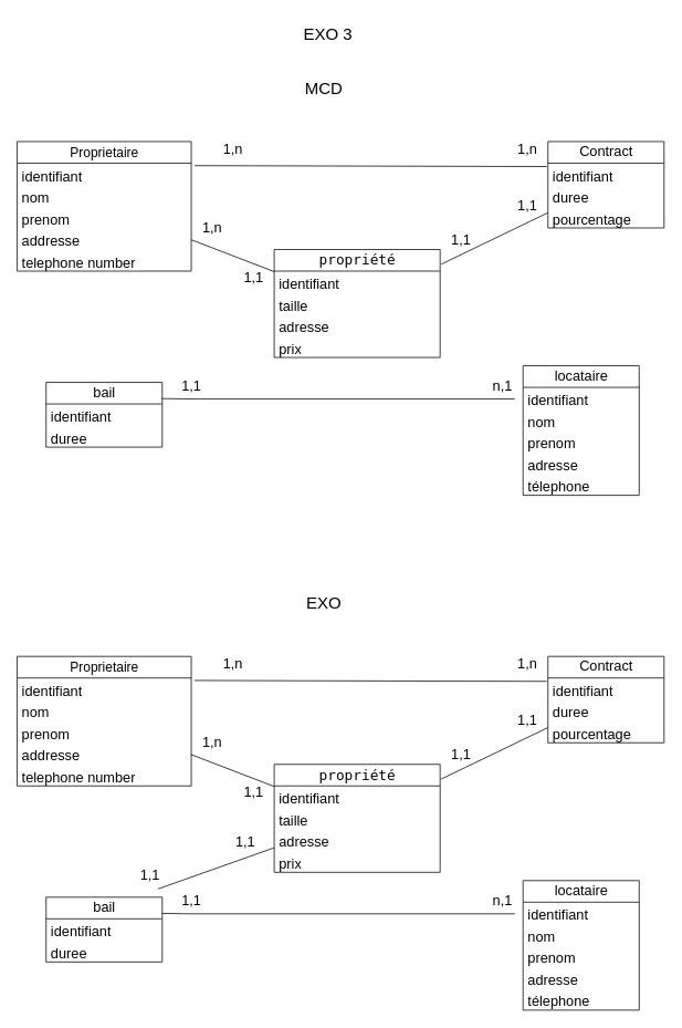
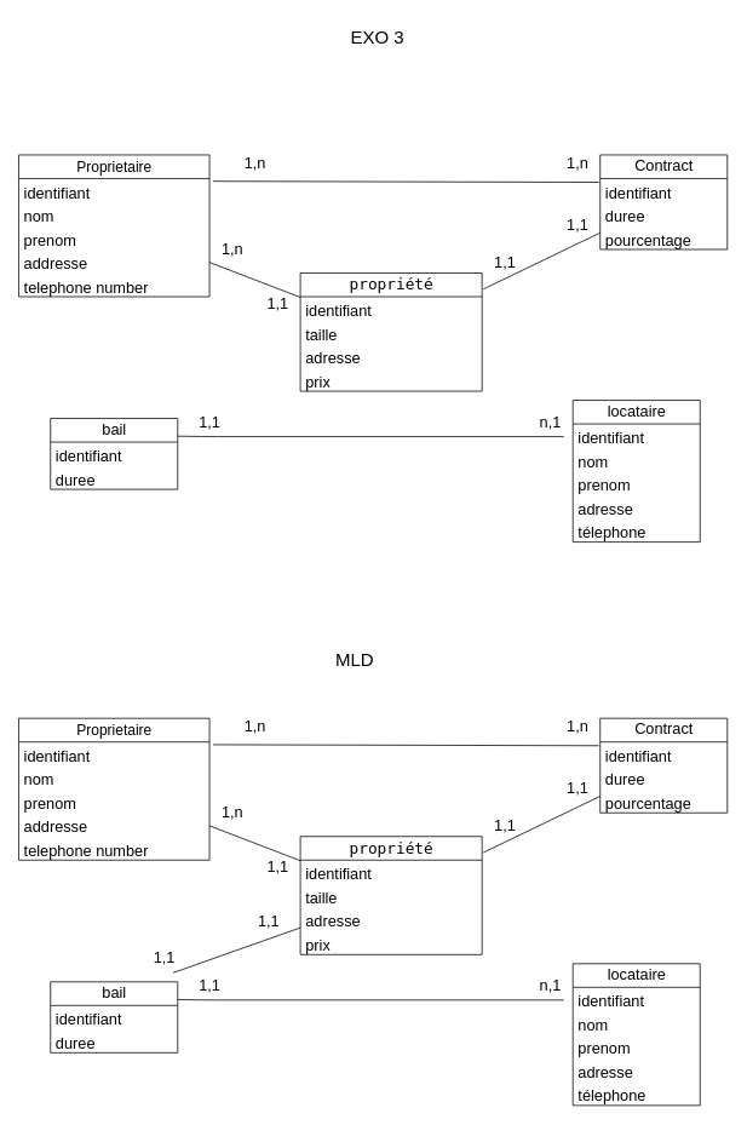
  <mxCell id="0" />
  <mxCell id="1" parent="0" />
- <mxCell id="2" value="&lt;font style=&quot;font-size: 20px;&quot;&gt;EXO 3&lt;/font&gt;" style="text;html=1;strokeColor=none;fillColor=none;align=center;verticalAlign=middle;whiteSpace=wrap;rounded=0;fontSize=12;" vertex="1" parent="1"><mxGeometry x="290" y="20" width="210" height="40" as="geometry" /></mxCell>
- <mxCell id="3" value="MCD" style="text;html=1;strokeColor=none;fillColor=none;align=center;verticalAlign=middle;whiteSpace=wrap;rounded=0;fontSize=20;" vertex="1" parent="1"><mxGeometry x="360" y="90" width="60" height="30" as="geometry" /></mxCell>
+ <mxCell id="2" value="&lt;font style=&quot;font-size: 20px;&quot;&gt;EXO 3&lt;/font&gt;" style="text;html=1;strokeColor=none;fillColor=none;align=center;verticalAlign=middle;whiteSpace=wrap;rounded=0;fontSize=12;" vertex="1" parent="1"><mxGeometry x="310" y="20" width="210" height="40" as="geometry" /></mxCell>
  <mxCell id="4" value="Proprietaire" style="swimlane;fontStyle=0;childLayout=stackLayout;horizontal=1;startSize=26;fillColor=none;horizontalStack=0;resizeParent=1;resizeParentMax=0;resizeLast=0;collapsible=1;marginBottom=0;html=1;fontSize=16;" vertex="1" parent="1"><mxGeometry x="20" y="170" width="210" height="156" as="geometry" /></mxCell>
  <mxCell id="5" value="identifiant" style="text;strokeColor=none;fillColor=none;align=left;verticalAlign=top;spacingLeft=4;spacingRight=4;overflow=hidden;rotatable=0;points=[[0,0.5],[1,0.5]];portConstraint=eastwest;whiteSpace=wrap;html=1;fontSize=17;" vertex="1" parent="4"><mxGeometry y="26" width="210" height="26" as="geometry" /></mxCell>
  <mxCell id="6" value="nom" style="text;strokeColor=none;fillColor=none;align=left;verticalAlign=top;spacingLeft=4;spacingRight=4;overflow=hidden;rotatable=0;points=[[0,0.5],[1,0.5]];portConstraint=eastwest;whiteSpace=wrap;html=1;fontSize=17;" vertex="1" parent="4"><mxGeometry y="52" width="210" height="26" as="geometry" /></mxCell>
  <mxCell id="7" value="prenom" style="text;strokeColor=none;fillColor=none;align=left;verticalAlign=top;spacingLeft=4;spacingRight=4;overflow=hidden;rotatable=0;points=[[0,0.5],[1,0.5]];portConstraint=eastwest;whiteSpace=wrap;html=1;fontSize=17;" vertex="1" parent="4"><mxGeometry y="78" width="210" height="26" as="geometry" /></mxCell>
  <mxCell id="8" value="addresse" style="text;strokeColor=none;fillColor=none;align=left;verticalAlign=top;spacingLeft=4;spacingRight=4;overflow=hidden;rotatable=0;points=[[0,0.5],[1,0.5]];portConstraint=eastwest;whiteSpace=wrap;html=1;fontSize=17;" vertex="1" parent="4"><mxGeometry y="104" width="210" height="26" as="geometry" /></mxCell>
  <mxCell id="9" value="telephone number" style="text;strokeColor=none;fillColor=none;align=left;verticalAlign=top;spacingLeft=4;spacingRight=4;overflow=hidden;rotatable=0;points=[[0,0.5],[1,0.5]];portConstraint=eastwest;whiteSpace=wrap;html=1;fontSize=17;" vertex="1" parent="4"><mxGeometry y="130" width="210" height="26" as="geometry" /></mxCell>
  <mxCell id="10" value="&lt;pre aria-label=&quot;Translated text: propriété&quot; dir=&quot;ltr&quot; data-ved=&quot;2ahUKEwib8JXSwZ-LAxUSUaQEHeegJhEQ3ewLegQIBxAU&quot; style=&quot;&quot; id=&quot;tw-target-text&quot; data-placeholder=&quot;Translation&quot; class=&quot;tw-data-text tw-text-large tw-ta&quot;&gt;propriété&lt;/pre&gt;" style="swimlane;fontStyle=0;childLayout=stackLayout;horizontal=1;startSize=26;fillColor=none;horizontalStack=0;resizeParent=1;resizeParentMax=0;resizeLast=0;collapsible=1;marginBottom=0;html=1;fontSize=17;align=center;" vertex="1" parent="1"><mxGeometry x="330" y="300" width="200" height="130" as="geometry" /></mxCell>
  <mxCell id="11" value="identifiant" style="text;strokeColor=none;fillColor=none;align=left;verticalAlign=top;spacingLeft=4;spacingRight=4;overflow=hidden;rotatable=0;points=[[0,0.5],[1,0.5]];portConstraint=eastwest;whiteSpace=wrap;html=1;fontSize=17;" vertex="1" parent="10"><mxGeometry y="26" width="200" height="26" as="geometry" /></mxCell>
  <mxCell id="12" value="taille" style="text;strokeColor=none;fillColor=none;align=left;verticalAlign=top;spacingLeft=4;spacingRight=4;overflow=hidden;rotatable=0;points=[[0,0.5],[1,0.5]];portConstraint=eastwest;whiteSpace=wrap;html=1;fontSize=17;" vertex="1" parent="10"><mxGeometry y="52" width="200" height="26" as="geometry" /></mxCell>
  <mxCell id="13" value="adresse" style="text;strokeColor=none;fillColor=none;align=left;verticalAlign=top;spacingLeft=4;spacingRight=4;overflow=hidden;rotatable=0;points=[[0,0.5],[1,0.5]];portConstraint=eastwest;whiteSpace=wrap;html=1;fontSize=17;" vertex="1" parent="10"><mxGeometry y="78" width="200" height="26" as="geometry" /></mxCell>
  <mxCell id="14" value="prix" style="text;strokeColor=none;fillColor=none;align=left;verticalAlign=top;spacingLeft=4;spacingRight=4;overflow=hidden;rotatable=0;points=[[0,0.5],[1,0.5]];portConstraint=eastwest;whiteSpace=wrap;html=1;fontSize=17;" vertex="1" parent="10"><mxGeometry y="104" width="200" height="26" as="geometry" /></mxCell>
  <mxCell id="15" value="Contract" style="swimlane;fontStyle=0;childLayout=stackLayout;horizontal=1;startSize=26;fillColor=none;horizontalStack=0;resizeParent=1;resizeParentMax=0;resizeLast=0;collapsible=1;marginBottom=0;html=1;fontSize=17;" vertex="1" parent="1"><mxGeometry x="660" y="170" width="140" height="104" as="geometry" /></mxCell>
  <mxCell id="16" value="identifiant" style="text;strokeColor=none;fillColor=none;align=left;verticalAlign=top;spacingLeft=4;spacingRight=4;overflow=hidden;rotatable=0;points=[[0,0.5],[1,0.5]];portConstraint=eastwest;whiteSpace=wrap;html=1;fontSize=17;" vertex="1" parent="15"><mxGeometry y="26" width="140" height="26" as="geometry" /></mxCell>
  <mxCell id="17" value="duree" style="text;strokeColor=none;fillColor=none;align=left;verticalAlign=top;spacingLeft=4;spacingRight=4;overflow=hidden;rotatable=0;points=[[0,0.5],[1,0.5]];portConstraint=eastwest;whiteSpace=wrap;html=1;fontSize=17;" vertex="1" parent="15"><mxGeometry y="52" width="140" height="26" as="geometry" /></mxCell>
  <mxCell id="18" value="pourcentage" style="text;strokeColor=none;fillColor=none;align=left;verticalAlign=top;spacingLeft=4;spacingRight=4;overflow=hidden;rotatable=0;points=[[0,0.5],[1,0.5]];portConstraint=eastwest;whiteSpace=wrap;html=1;fontSize=17;" vertex="1" parent="15"><mxGeometry y="78" width="140" height="26" as="geometry" /></mxCell>
  <mxCell id="19" value="bail" style="swimlane;fontStyle=0;childLayout=stackLayout;horizontal=1;startSize=26;fillColor=none;horizontalStack=0;resizeParent=1;resizeParentMax=0;resizeLast=0;collapsible=1;marginBottom=0;html=1;fontSize=17;" vertex="1" parent="1"><mxGeometry x="55" y="460" width="140" height="78" as="geometry" /></mxCell>
  <mxCell id="20" value="identifiant" style="text;strokeColor=none;fillColor=none;align=left;verticalAlign=top;spacingLeft=4;spacingRight=4;overflow=hidden;rotatable=0;points=[[0,0.5],[1,0.5]];portConstraint=eastwest;whiteSpace=wrap;html=1;fontSize=17;" vertex="1" parent="19"><mxGeometry y="26" width="140" height="26" as="geometry" /></mxCell>
  <mxCell id="21" value="duree" style="text;strokeColor=none;fillColor=none;align=left;verticalAlign=top;spacingLeft=4;spacingRight=4;overflow=hidden;rotatable=0;points=[[0,0.5],[1,0.5]];portConstraint=eastwest;whiteSpace=wrap;html=1;fontSize=17;" vertex="1" parent="19"><mxGeometry y="52" width="140" height="26" as="geometry" /></mxCell>
  <mxCell id="22" value="locataire" style="swimlane;fontStyle=0;childLayout=stackLayout;horizontal=1;startSize=26;fillColor=none;horizontalStack=0;resizeParent=1;resizeParentMax=0;resizeLast=0;collapsible=1;marginBottom=0;html=1;fontSize=17;" vertex="1" parent="1"><mxGeometry x="630" y="440" width="140" height="156" as="geometry" /></mxCell>
  <mxCell id="23" value="identifiant" style="text;strokeColor=none;fillColor=none;align=left;verticalAlign=top;spacingLeft=4;spacingRight=4;overflow=hidden;rotatable=0;points=[[0,0.5],[1,0.5]];portConstraint=eastwest;whiteSpace=wrap;html=1;fontSize=17;" vertex="1" parent="22"><mxGeometry y="26" width="140" height="26" as="geometry" /></mxCell>
  <mxCell id="24" value="nom" style="text;strokeColor=none;fillColor=none;align=left;verticalAlign=top;spacingLeft=4;spacingRight=4;overflow=hidden;rotatable=0;points=[[0,0.5],[1,0.5]];portConstraint=eastwest;whiteSpace=wrap;html=1;fontSize=17;" vertex="1" parent="22"><mxGeometry y="52" width="140" height="26" as="geometry" /></mxCell>
  <mxCell id="25" value="prenom" style="text;strokeColor=none;fillColor=none;align=left;verticalAlign=top;spacingLeft=4;spacingRight=4;overflow=hidden;rotatable=0;points=[[0,0.5],[1,0.5]];portConstraint=eastwest;whiteSpace=wrap;html=1;fontSize=17;" vertex="1" parent="22"><mxGeometry y="78" width="140" height="26" as="geometry" /></mxCell>
  <mxCell id="26" value="adresse&amp;nbsp;" style="text;strokeColor=none;fillColor=none;align=left;verticalAlign=top;spacingLeft=4;spacingRight=4;overflow=hidden;rotatable=0;points=[[0,0.5],[1,0.5]];portConstraint=eastwest;whiteSpace=wrap;html=1;fontSize=17;" vertex="1" parent="22"><mxGeometry y="104" width="140" height="26" as="geometry" /></mxCell>
  <mxCell id="27" value="télephone" style="text;strokeColor=none;fillColor=none;align=left;verticalAlign=top;spacingLeft=4;spacingRight=4;overflow=hidden;rotatable=0;points=[[0,0.5],[1,0.5]];portConstraint=eastwest;whiteSpace=wrap;html=1;fontSize=17;" vertex="1" parent="22"><mxGeometry y="130" width="140" height="26" as="geometry" /></mxCell>
  <mxCell id="28" value="" style="endArrow=none;html=1;fontSize=17;exitX=1.019;exitY=0.115;exitDx=0;exitDy=0;exitPerimeter=0;entryX=-0.01;entryY=0.156;entryDx=0;entryDy=0;entryPerimeter=0;" edge="1" parent="1" source="5" target="16"><mxGeometry width="50" height="50" relative="1" as="geometry"><mxPoint x="370" y="380" as="sourcePoint" /><mxPoint x="420" y="330" as="targetPoint" /></mxGeometry></mxCell>
  <mxCell id="29" value="1,n" style="text;html=1;align=center;verticalAlign=middle;resizable=0;points=[];autosize=1;strokeColor=none;fillColor=none;fontSize=17;" vertex="1" parent="1"><mxGeometry x="255" y="165" width="50" height="30" as="geometry" /></mxCell>
  <mxCell id="30" value="1,n" style="text;html=1;align=center;verticalAlign=middle;resizable=0;points=[];autosize=1;strokeColor=none;fillColor=none;fontSize=17;" vertex="1" parent="1"><mxGeometry x="610" y="165" width="50" height="30" as="geometry" /></mxCell>
  <mxCell id="31" value="" style="endArrow=none;html=1;fontSize=17;" edge="1" parent="1" source="4" target="10"><mxGeometry width="50" height="50" relative="1" as="geometry"><mxPoint x="310" y="290" as="sourcePoint" /><mxPoint x="360" y="240" as="targetPoint" /><Array as="points" /></mxGeometry></mxCell>
  <mxCell id="32" value="1,1" style="text;html=1;align=center;verticalAlign=middle;resizable=0;points=[];autosize=1;strokeColor=none;fillColor=none;fontSize=17;" vertex="1" parent="1"><mxGeometry x="280" y="320" width="50" height="30" as="geometry" /></mxCell>
  <mxCell id="33" value="1,n" style="text;html=1;align=center;verticalAlign=middle;resizable=0;points=[];autosize=1;strokeColor=none;fillColor=none;fontSize=17;" vertex="1" parent="1"><mxGeometry x="230" y="260" width="50" height="30" as="geometry" /></mxCell>
  <mxCell id="34" value="" style="endArrow=none;html=1;fontSize=17;exitX=1;exitY=0.25;exitDx=0;exitDy=0;" edge="1" parent="1" source="19"><mxGeometry width="50" height="50" relative="1" as="geometry"><mxPoint x="370" y="380" as="sourcePoint" /><mxPoint x="620" y="480" as="targetPoint" /><Array as="points"><mxPoint x="230" y="480" /></Array></mxGeometry></mxCell>
  <mxCell id="35" value="1,1" style="text;html=1;align=center;verticalAlign=middle;resizable=0;points=[];autosize=1;strokeColor=none;fillColor=none;fontSize=17;" vertex="1" parent="1"><mxGeometry x="205" y="450" width="50" height="30" as="geometry" /></mxCell>
  <mxCell id="36" value="n,1" style="text;html=1;align=center;verticalAlign=middle;resizable=0;points=[];autosize=1;strokeColor=none;fillColor=none;fontSize=17;" vertex="1" parent="1"><mxGeometry x="580" y="450" width="50" height="30" as="geometry" /></mxCell>
  <mxCell id="37" value="" style="endArrow=none;html=1;fontSize=17;exitX=1.007;exitY=0.136;exitDx=0;exitDy=0;exitPerimeter=0;" edge="1" parent="1" source="10" target="15"><mxGeometry width="50" height="50" relative="1" as="geometry"><mxPoint x="370" y="380" as="sourcePoint" /><mxPoint x="420" y="330" as="targetPoint" /></mxGeometry></mxCell>
  <mxCell id="38" value="1,1" style="text;html=1;align=center;verticalAlign=middle;resizable=0;points=[];autosize=1;strokeColor=none;fillColor=none;fontSize=17;" vertex="1" parent="1"><mxGeometry x="610" y="233" width="50" height="30" as="geometry" /></mxCell>
  <mxCell id="39" value="1,1" style="text;html=1;align=center;verticalAlign=middle;resizable=0;points=[];autosize=1;strokeColor=none;fillColor=none;fontSize=17;" vertex="1" parent="1"><mxGeometry x="530" y="274" width="50" height="30" as="geometry" /></mxCell>
- <mxCell id="40" value="EXO" style="text;html=1;strokeColor=none;fillColor=none;align=center;verticalAlign=middle;whiteSpace=wrap;rounded=0;fontSize=20;" vertex="1" parent="1"><mxGeometry x="360" y="710" width="60" height="30" as="geometry" /></mxCell>
+ <mxCell id="40" value="MLD" style="text;html=1;strokeColor=none;fillColor=none;align=center;verticalAlign=middle;whiteSpace=wrap;rounded=0;fontSize=20;" vertex="1" parent="1"><mxGeometry x="360" y="710" width="60" height="30" as="geometry" /></mxCell>
  <mxCell id="41" value="Proprietaire" style="swimlane;fontStyle=0;childLayout=stackLayout;horizontal=1;startSize=26;fillColor=none;horizontalStack=0;resizeParent=1;resizeParentMax=0;resizeLast=0;collapsible=1;marginBottom=0;html=1;fontSize=16;" vertex="1" parent="1"><mxGeometry x="20" y="790" width="210" height="156" as="geometry" /></mxCell>
  <mxCell id="42" value="identifiant" style="text;strokeColor=none;fillColor=none;align=left;verticalAlign=top;spacingLeft=4;spacingRight=4;overflow=hidden;rotatable=0;points=[[0,0.5],[1,0.5]];portConstraint=eastwest;whiteSpace=wrap;html=1;fontSize=17;" vertex="1" parent="41"><mxGeometry y="26" width="210" height="26" as="geometry" /></mxCell>
  <mxCell id="43" value="nom" style="text;strokeColor=none;fillColor=none;align=left;verticalAlign=top;spacingLeft=4;spacingRight=4;overflow=hidden;rotatable=0;points=[[0,0.5],[1,0.5]];portConstraint=eastwest;whiteSpace=wrap;html=1;fontSize=17;" vertex="1" parent="41"><mxGeometry y="52" width="210" height="26" as="geometry" /></mxCell>
  <mxCell id="44" value="prenom" style="text;strokeColor=none;fillColor=none;align=left;verticalAlign=top;spacingLeft=4;spacingRight=4;overflow=hidden;rotatable=0;points=[[0,0.5],[1,0.5]];portConstraint=eastwest;whiteSpace=wrap;html=1;fontSize=17;" vertex="1" parent="41"><mxGeometry y="78" width="210" height="26" as="geometry" /></mxCell>
  <mxCell id="45" value="addresse" style="text;strokeColor=none;fillColor=none;align=left;verticalAlign=top;spacingLeft=4;spacingRight=4;overflow=hidden;rotatable=0;points=[[0,0.5],[1,0.5]];portConstraint=eastwest;whiteSpace=wrap;html=1;fontSize=17;" vertex="1" parent="41"><mxGeometry y="104" width="210" height="26" as="geometry" /></mxCell>
  <mxCell id="46" value="telephone number" style="text;strokeColor=none;fillColor=none;align=left;verticalAlign=top;spacingLeft=4;spacingRight=4;overflow=hidden;rotatable=0;points=[[0,0.5],[1,0.5]];portConstraint=eastwest;whiteSpace=wrap;html=1;fontSize=17;" vertex="1" parent="41"><mxGeometry y="130" width="210" height="26" as="geometry" /></mxCell>
  <mxCell id="47" value="&lt;pre aria-label=&quot;Translated text: propriété&quot; dir=&quot;ltr&quot; data-ved=&quot;2ahUKEwib8JXSwZ-LAxUSUaQEHeegJhEQ3ewLegQIBxAU&quot; style=&quot;&quot; id=&quot;tw-target-text&quot; data-placeholder=&quot;Translation&quot; class=&quot;tw-data-text tw-text-large tw-ta&quot;&gt;propriété&lt;/pre&gt;" style="swimlane;fontStyle=0;childLayout=stackLayout;horizontal=1;startSize=26;fillColor=none;horizontalStack=0;resizeParent=1;resizeParentMax=0;resizeLast=0;collapsible=1;marginBottom=0;html=1;fontSize=17;align=center;" vertex="1" parent="1"><mxGeometry x="330" y="920" width="200" height="130" as="geometry" /></mxCell>
  <mxCell id="48" value="identifiant" style="text;strokeColor=none;fillColor=none;align=left;verticalAlign=top;spacingLeft=4;spacingRight=4;overflow=hidden;rotatable=0;points=[[0,0.5],[1,0.5]];portConstraint=eastwest;whiteSpace=wrap;html=1;fontSize=17;" vertex="1" parent="47"><mxGeometry y="26" width="200" height="26" as="geometry" /></mxCell>
  <mxCell id="49" value="taille" style="text;strokeColor=none;fillColor=none;align=left;verticalAlign=top;spacingLeft=4;spacingRight=4;overflow=hidden;rotatable=0;points=[[0,0.5],[1,0.5]];portConstraint=eastwest;whiteSpace=wrap;html=1;fontSize=17;" vertex="1" parent="47"><mxGeometry y="52" width="200" height="26" as="geometry" /></mxCell>
  <mxCell id="50" value="adresse" style="text;strokeColor=none;fillColor=none;align=left;verticalAlign=top;spacingLeft=4;spacingRight=4;overflow=hidden;rotatable=0;points=[[0,0.5],[1,0.5]];portConstraint=eastwest;whiteSpace=wrap;html=1;fontSize=17;" vertex="1" parent="47"><mxGeometry y="78" width="200" height="26" as="geometry" /></mxCell>
  <mxCell id="51" value="prix" style="text;strokeColor=none;fillColor=none;align=left;verticalAlign=top;spacingLeft=4;spacingRight=4;overflow=hidden;rotatable=0;points=[[0,0.5],[1,0.5]];portConstraint=eastwest;whiteSpace=wrap;html=1;fontSize=17;" vertex="1" parent="47"><mxGeometry y="104" width="200" height="26" as="geometry" /></mxCell>
  <mxCell id="52" value="Contract" style="swimlane;fontStyle=0;childLayout=stackLayout;horizontal=1;startSize=26;fillColor=none;horizontalStack=0;resizeParent=1;resizeParentMax=0;resizeLast=0;collapsible=1;marginBottom=0;html=1;fontSize=17;" vertex="1" parent="1"><mxGeometry x="660" y="790" width="140" height="104" as="geometry" /></mxCell>
  <mxCell id="53" value="identifiant" style="text;strokeColor=none;fillColor=none;align=left;verticalAlign=top;spacingLeft=4;spacingRight=4;overflow=hidden;rotatable=0;points=[[0,0.5],[1,0.5]];portConstraint=eastwest;whiteSpace=wrap;html=1;fontSize=17;" vertex="1" parent="52"><mxGeometry y="26" width="140" height="26" as="geometry" /></mxCell>
  <mxCell id="54" value="duree" style="text;strokeColor=none;fillColor=none;align=left;verticalAlign=top;spacingLeft=4;spacingRight=4;overflow=hidden;rotatable=0;points=[[0,0.5],[1,0.5]];portConstraint=eastwest;whiteSpace=wrap;html=1;fontSize=17;" vertex="1" parent="52"><mxGeometry y="52" width="140" height="26" as="geometry" /></mxCell>
  <mxCell id="55" value="pourcentage" style="text;strokeColor=none;fillColor=none;align=left;verticalAlign=top;spacingLeft=4;spacingRight=4;overflow=hidden;rotatable=0;points=[[0,0.5],[1,0.5]];portConstraint=eastwest;whiteSpace=wrap;html=1;fontSize=17;" vertex="1" parent="52"><mxGeometry y="78" width="140" height="26" as="geometry" /></mxCell>
  <mxCell id="56" value="bail" style="swimlane;fontStyle=0;childLayout=stackLayout;horizontal=1;startSize=26;fillColor=none;horizontalStack=0;resizeParent=1;resizeParentMax=0;resizeLast=0;collapsible=1;marginBottom=0;html=1;fontSize=17;" vertex="1" parent="1"><mxGeometry x="55" y="1080" width="140" height="78" as="geometry" /></mxCell>
  <mxCell id="57" value="identifiant" style="text;strokeColor=none;fillColor=none;align=left;verticalAlign=top;spacingLeft=4;spacingRight=4;overflow=hidden;rotatable=0;points=[[0,0.5],[1,0.5]];portConstraint=eastwest;whiteSpace=wrap;html=1;fontSize=17;" vertex="1" parent="56"><mxGeometry y="26" width="140" height="26" as="geometry" /></mxCell>
  <mxCell id="58" value="duree" style="text;strokeColor=none;fillColor=none;align=left;verticalAlign=top;spacingLeft=4;spacingRight=4;overflow=hidden;rotatable=0;points=[[0,0.5],[1,0.5]];portConstraint=eastwest;whiteSpace=wrap;html=1;fontSize=17;" vertex="1" parent="56"><mxGeometry y="52" width="140" height="26" as="geometry" /></mxCell>
  <mxCell id="59" value="locataire" style="swimlane;fontStyle=0;childLayout=stackLayout;horizontal=1;startSize=26;fillColor=none;horizontalStack=0;resizeParent=1;resizeParentMax=0;resizeLast=0;collapsible=1;marginBottom=0;html=1;fontSize=17;" vertex="1" parent="1"><mxGeometry x="630" y="1060" width="140" height="156" as="geometry" /></mxCell>
  <mxCell id="60" value="identifiant" style="text;strokeColor=none;fillColor=none;align=left;verticalAlign=top;spacingLeft=4;spacingRight=4;overflow=hidden;rotatable=0;points=[[0,0.5],[1,0.5]];portConstraint=eastwest;whiteSpace=wrap;html=1;fontSize=17;" vertex="1" parent="59"><mxGeometry y="26" width="140" height="26" as="geometry" /></mxCell>
  <mxCell id="61" value="nom" style="text;strokeColor=none;fillColor=none;align=left;verticalAlign=top;spacingLeft=4;spacingRight=4;overflow=hidden;rotatable=0;points=[[0,0.5],[1,0.5]];portConstraint=eastwest;whiteSpace=wrap;html=1;fontSize=17;" vertex="1" parent="59"><mxGeometry y="52" width="140" height="26" as="geometry" /></mxCell>
  <mxCell id="62" value="prenom" style="text;strokeColor=none;fillColor=none;align=left;verticalAlign=top;spacingLeft=4;spacingRight=4;overflow=hidden;rotatable=0;points=[[0,0.5],[1,0.5]];portConstraint=eastwest;whiteSpace=wrap;html=1;fontSize=17;" vertex="1" parent="59"><mxGeometry y="78" width="140" height="26" as="geometry" /></mxCell>
  <mxCell id="63" value="adresse&amp;nbsp;" style="text;strokeColor=none;fillColor=none;align=left;verticalAlign=top;spacingLeft=4;spacingRight=4;overflow=hidden;rotatable=0;points=[[0,0.5],[1,0.5]];portConstraint=eastwest;whiteSpace=wrap;html=1;fontSize=17;" vertex="1" parent="59"><mxGeometry y="104" width="140" height="26" as="geometry" /></mxCell>
  <mxCell id="64" value="télephone" style="text;strokeColor=none;fillColor=none;align=left;verticalAlign=top;spacingLeft=4;spacingRight=4;overflow=hidden;rotatable=0;points=[[0,0.5],[1,0.5]];portConstraint=eastwest;whiteSpace=wrap;html=1;fontSize=17;" vertex="1" parent="59"><mxGeometry y="130" width="140" height="26" as="geometry" /></mxCell>
  <mxCell id="65" value="" style="endArrow=none;html=1;fontSize=17;exitX=1.019;exitY=0.115;exitDx=0;exitDy=0;exitPerimeter=0;entryX=-0.01;entryY=0.156;entryDx=0;entryDy=0;entryPerimeter=0;" edge="1" parent="1" source="42" target="53"><mxGeometry width="50" height="50" relative="1" as="geometry"><mxPoint x="370" y="1000" as="sourcePoint" /><mxPoint x="420" y="950" as="targetPoint" /></mxGeometry></mxCell>
  <mxCell id="66" value="1,n" style="text;html=1;align=center;verticalAlign=middle;resizable=0;points=[];autosize=1;strokeColor=none;fillColor=none;fontSize=17;" vertex="1" parent="1"><mxGeometry x="255" y="785" width="50" height="30" as="geometry" /></mxCell>
  <mxCell id="67" value="1,n" style="text;html=1;align=center;verticalAlign=middle;resizable=0;points=[];autosize=1;strokeColor=none;fillColor=none;fontSize=17;" vertex="1" parent="1"><mxGeometry x="610" y="785" width="50" height="30" as="geometry" /></mxCell>
  <mxCell id="68" value="" style="endArrow=none;html=1;fontSize=17;" edge="1" parent="1" source="41" target="47"><mxGeometry width="50" height="50" relative="1" as="geometry"><mxPoint x="310" y="910" as="sourcePoint" /><mxPoint x="360" y="860" as="targetPoint" /><Array as="points" /></mxGeometry></mxCell>
  <mxCell id="69" value="1,1" style="text;html=1;align=center;verticalAlign=middle;resizable=0;points=[];autosize=1;strokeColor=none;fillColor=none;fontSize=17;" vertex="1" parent="1"><mxGeometry x="280" y="940" width="50" height="30" as="geometry" /></mxCell>
  <mxCell id="70" value="1,n" style="text;html=1;align=center;verticalAlign=middle;resizable=0;points=[];autosize=1;strokeColor=none;fillColor=none;fontSize=17;" vertex="1" parent="1"><mxGeometry x="230" y="880" width="50" height="30" as="geometry" /></mxCell>
  <mxCell id="71" value="" style="endArrow=none;html=1;fontSize=17;exitX=1;exitY=0.25;exitDx=0;exitDy=0;" edge="1" parent="1" source="56"><mxGeometry width="50" height="50" relative="1" as="geometry"><mxPoint x="370" y="1000" as="sourcePoint" /><mxPoint x="620" y="1100" as="targetPoint" /><Array as="points"><mxPoint x="230" y="1100" /></Array></mxGeometry></mxCell>
  <mxCell id="72" value="1,1" style="text;html=1;align=center;verticalAlign=middle;resizable=0;points=[];autosize=1;strokeColor=none;fillColor=none;fontSize=17;" vertex="1" parent="1"><mxGeometry x="205" y="1070" width="50" height="30" as="geometry" /></mxCell>
  <mxCell id="73" value="n,1" style="text;html=1;align=center;verticalAlign=middle;resizable=0;points=[];autosize=1;strokeColor=none;fillColor=none;fontSize=17;" vertex="1" parent="1"><mxGeometry x="580" y="1070" width="50" height="30" as="geometry" /></mxCell>
  <mxCell id="74" value="" style="endArrow=none;html=1;fontSize=17;exitX=1.007;exitY=0.136;exitDx=0;exitDy=0;exitPerimeter=0;" edge="1" parent="1" source="47" target="52"><mxGeometry width="50" height="50" relative="1" as="geometry"><mxPoint x="370" y="1000" as="sourcePoint" /><mxPoint x="420" y="950" as="targetPoint" /></mxGeometry></mxCell>
  <mxCell id="75" value="1,1" style="text;html=1;align=center;verticalAlign=middle;resizable=0;points=[];autosize=1;strokeColor=none;fillColor=none;fontSize=17;" vertex="1" parent="1"><mxGeometry x="610" y="853" width="50" height="30" as="geometry" /></mxCell>
  <mxCell id="76" value="1,1" style="text;html=1;align=center;verticalAlign=middle;resizable=0;points=[];autosize=1;strokeColor=none;fillColor=none;fontSize=17;" vertex="1" parent="1"><mxGeometry x="530" y="894" width="50" height="30" as="geometry" /></mxCell>
  <mxCell id="77" value="" style="endArrow=none;html=1;fontSize=17;" edge="1" parent="1" target="47"><mxGeometry width="50" height="50" relative="1" as="geometry"><mxPoint x="190" y="1070" as="sourcePoint" /><mxPoint x="240" y="1020" as="targetPoint" /></mxGeometry></mxCell>
  <mxCell id="78" value="1,1" style="text;html=1;align=center;verticalAlign=middle;resizable=0;points=[];autosize=1;strokeColor=none;fillColor=none;fontSize=17;" vertex="1" parent="1"><mxGeometry x="155" y="1040" width="50" height="30" as="geometry" /></mxCell>
  <mxCell id="79" value="1,1" style="text;html=1;align=center;verticalAlign=middle;resizable=0;points=[];autosize=1;strokeColor=none;fillColor=none;fontSize=17;" vertex="1" parent="1"><mxGeometry x="270" y="1000" width="50" height="30" as="geometry" /></mxCell>
